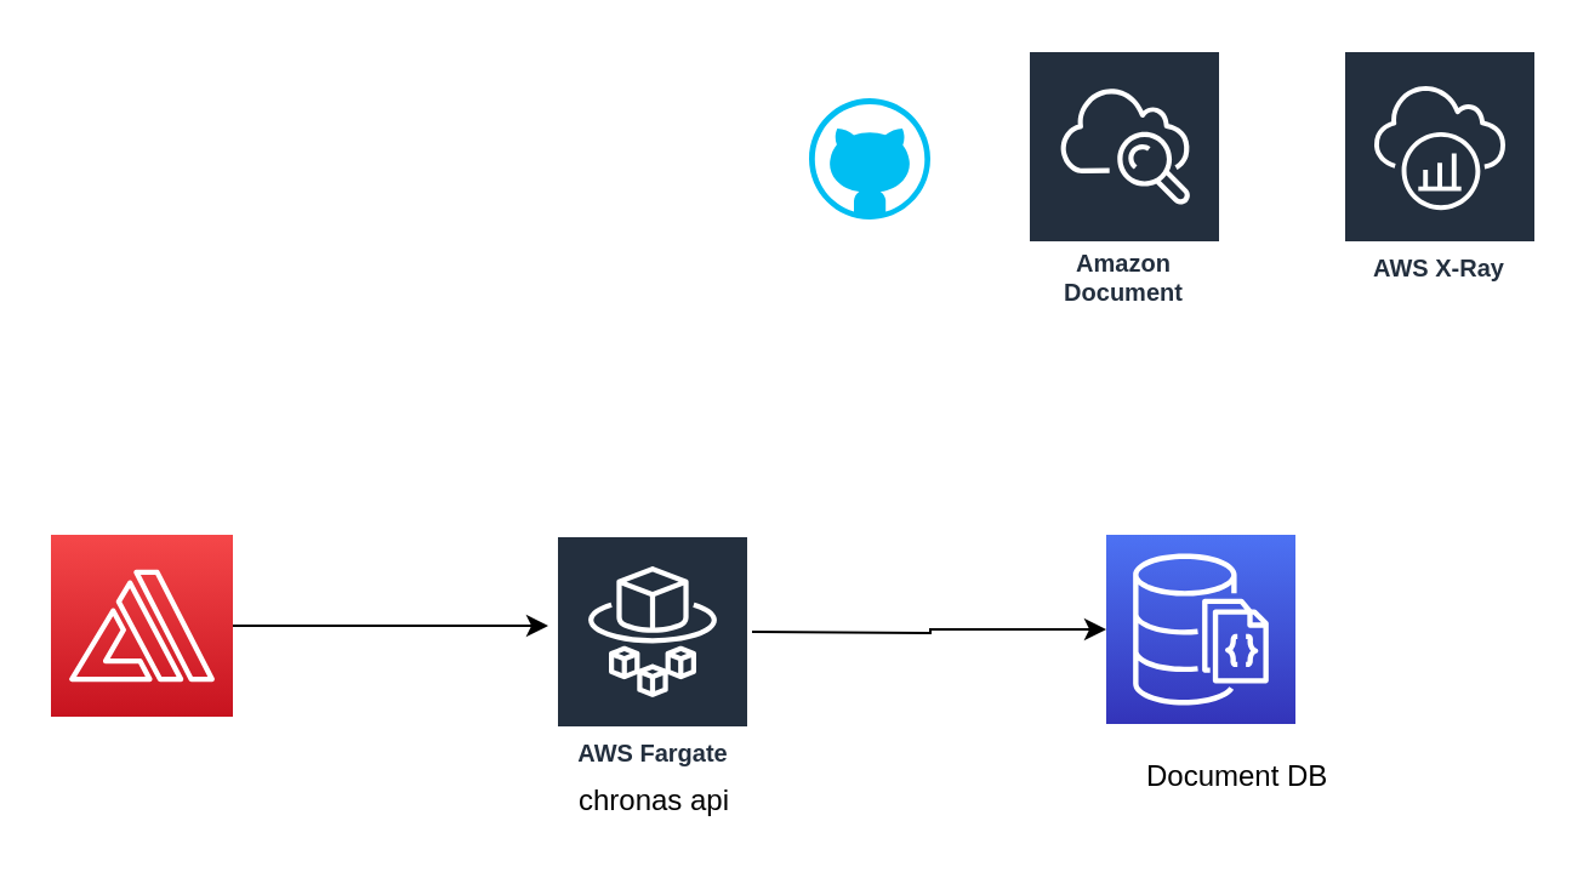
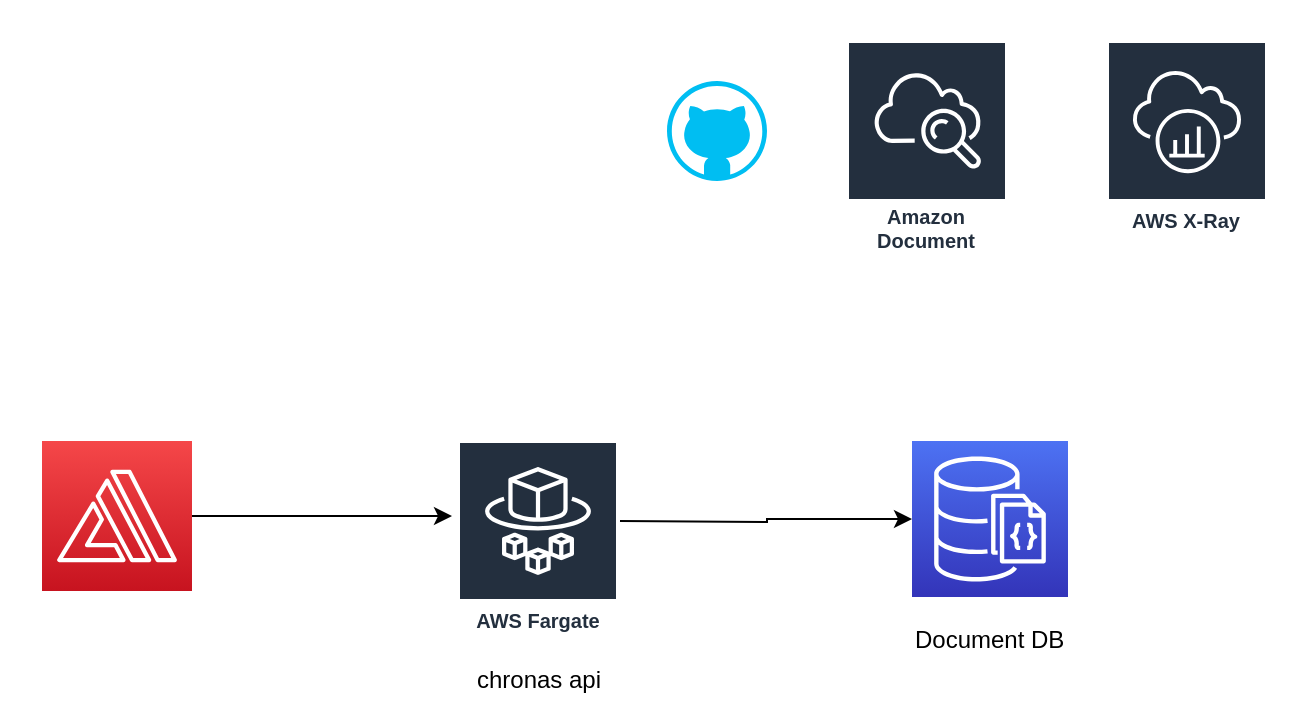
  <mxCell id="0" />
  <mxCell id="1" parent="0" />
  <mxCell id="2" style="edgeStyle=orthogonalEdgeStyle;rounded=0;orthogonalLoop=1;jettySize=auto;html=1;" edge="1" parent="1" source="3"><mxGeometry relative="1" as="geometry"><mxPoint x="225.5" y="257.5" as="targetPoint" /></mxGeometry></mxCell>
  <mxCell id="3" value="" style="outlineConnect=0;fontColor=#232F3E;gradientColor=#F54749;gradientDirection=north;fillColor=#C7131F;strokeColor=#ffffff;dashed=0;verticalLabelPosition=bottom;verticalAlign=top;align=center;html=1;fontSize=12;fontStyle=0;aspect=fixed;shape=mxgraph.aws4.resourceIcon;resIcon=mxgraph.aws4.amplify;" vertex="1" parent="1"><mxGeometry x="20.5" y="220" width="75" height="75" as="geometry" /></mxCell>
  <mxCell id="4" style="edgeStyle=orthogonalEdgeStyle;rounded=0;orthogonalLoop=1;jettySize=auto;html=1;" edge="1" parent="1" target="6"><mxGeometry relative="1" as="geometry"><mxPoint x="309.5" y="260" as="sourcePoint" /></mxGeometry></mxCell>
- <mxCell id="5" value="chronas api" style="text;html=1;align=center;verticalAlign=middle;resizable=0;points=[];autosize=1;" vertex="1" parent="1"><mxGeometry x="228.5" y="320" width="80" height="20" as="geometry" /></mxCell>
+ <mxCell id="5" value="chronas api" style="text;html=1;align=center;verticalAlign=middle;resizable=0;points=[];autosize=1;" vertex="1" parent="1"><mxGeometry x="228.5" y="330" width="80" height="20" as="geometry" /></mxCell>
  <mxCell id="6" value="" style="outlineConnect=0;fontColor=#232F3E;gradientColor=#4D72F3;gradientDirection=north;fillColor=#3334B9;strokeColor=#ffffff;dashed=0;verticalLabelPosition=bottom;verticalAlign=top;align=center;html=1;fontSize=12;fontStyle=0;aspect=fixed;shape=mxgraph.aws4.resourceIcon;resIcon=mxgraph.aws4.documentdb_with_mongodb_compatibility;" vertex="1" parent="1"><mxGeometry x="455.5" y="220" width="78" height="78" as="geometry" /></mxCell>
- <mxCell id="7" value="Document DB&amp;nbsp;" style="text;html=1;align=center;verticalAlign=middle;resizable=0;points=[];autosize=1;" vertex="1" parent="1"><mxGeometry x="465.5" y="310" width="90" height="20" as="geometry" /></mxCell>
+ <mxCell id="7" value="Document DB&amp;nbsp;" style="text;html=1;align=center;verticalAlign=middle;resizable=0;points=[];autosize=1;" vertex="1" parent="1"><mxGeometry x="450.5" y="310" width="90" height="20" as="geometry" /></mxCell>
  <mxCell id="8" value="AWS Fargate" style="outlineConnect=0;fontColor=#232F3E;gradientColor=none;strokeColor=#ffffff;fillColor=#232F3E;dashed=0;verticalLabelPosition=middle;verticalAlign=bottom;align=center;html=1;whiteSpace=wrap;fontSize=10;fontStyle=1;spacing=3;shape=mxgraph.aws4.productIcon;prIcon=mxgraph.aws4.fargate;" vertex="1" parent="1"><mxGeometry x="228.5" y="220" width="80" height="100" as="geometry" /></mxCell>
  <mxCell id="9" value="Amazon Document" style="outlineConnect=0;fontColor=#232F3E;gradientColor=none;strokeColor=#ffffff;fillColor=#232F3E;dashed=0;verticalLabelPosition=middle;verticalAlign=bottom;align=center;html=1;whiteSpace=wrap;fontSize=10;fontStyle=1;spacing=3;shape=mxgraph.aws4.productIcon;prIcon=mxgraph.aws4.cloudwatch;" vertex="1" parent="1"><mxGeometry x="423" y="20" width="80" height="110" as="geometry" /></mxCell>
  <mxCell id="10" value="AWS X-Ray" style="outlineConnect=0;fontColor=#232F3E;gradientColor=none;strokeColor=#ffffff;fillColor=#232F3E;dashed=0;verticalLabelPosition=middle;verticalAlign=bottom;align=center;html=1;whiteSpace=wrap;fontSize=10;fontStyle=1;spacing=3;shape=mxgraph.aws4.productIcon;prIcon=mxgraph.aws4.xray;" vertex="1" parent="1"><mxGeometry x="553" y="20" width="80" height="100" as="geometry" /></mxCell>
  <mxCell id="11" value="" style="verticalLabelPosition=bottom;html=1;verticalAlign=top;align=center;strokeColor=none;fillColor=#00BEF2;shape=mxgraph.azure.github_code;pointerEvents=1;" vertex="1" parent="1"><mxGeometry x="333" y="40" width="50" height="50" as="geometry" /></mxCell>
